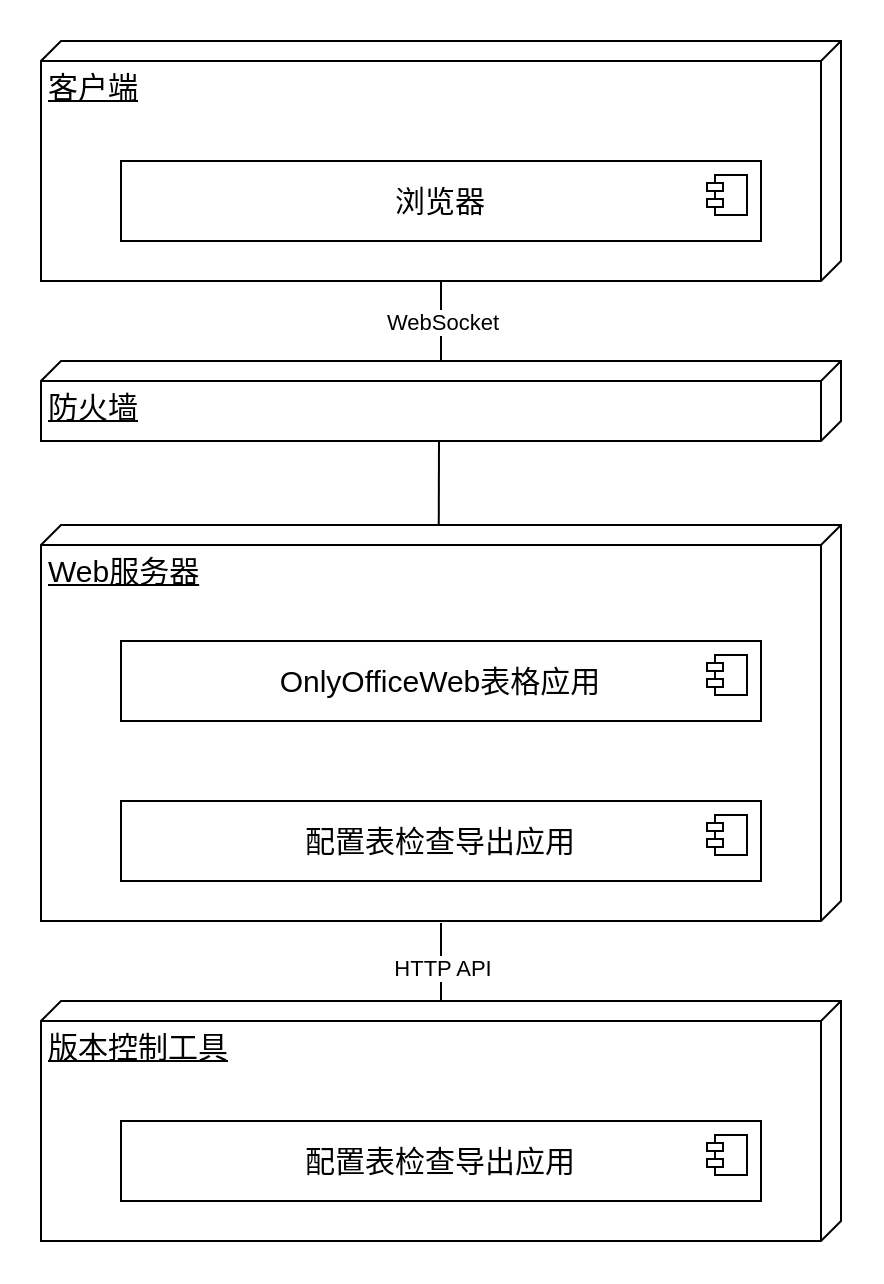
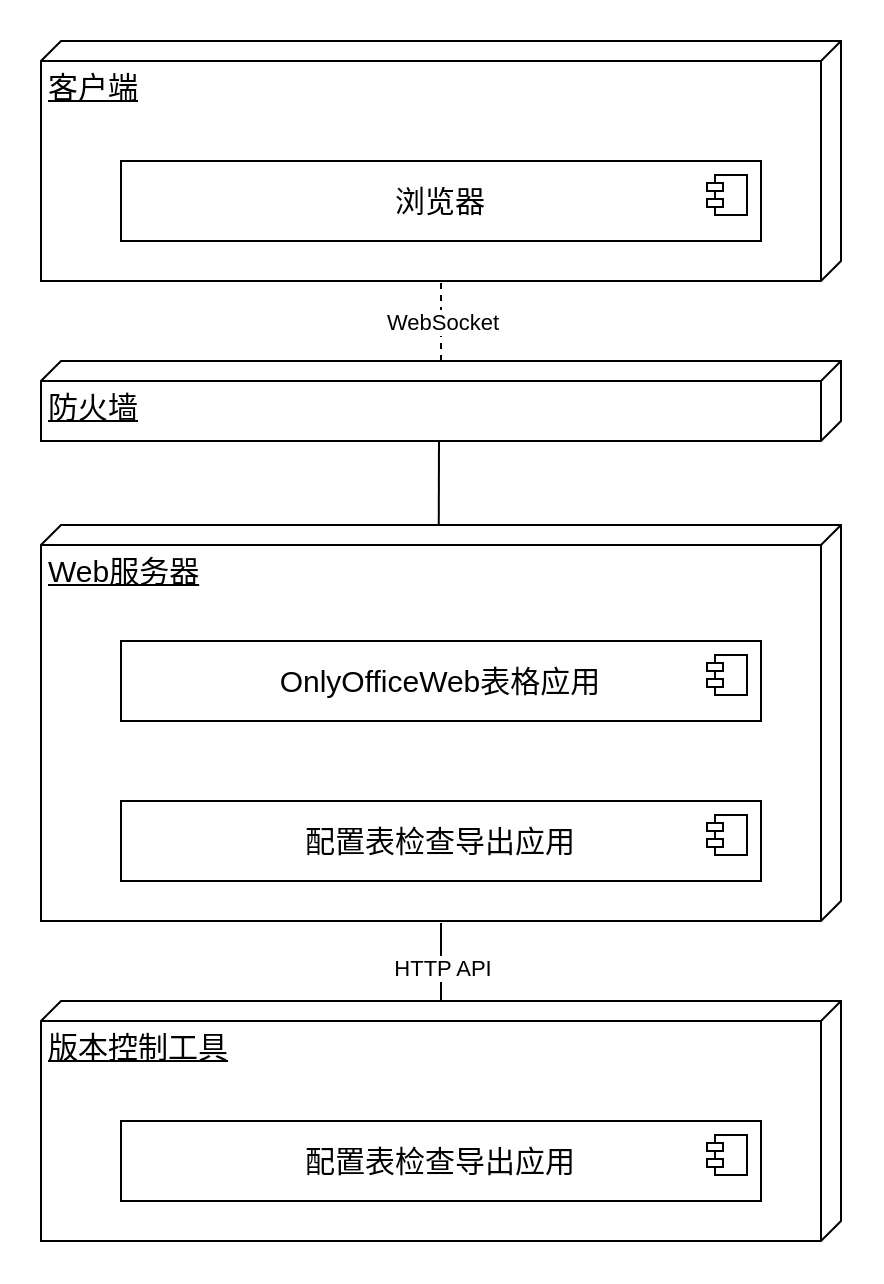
  <mxCell id="0" />
  <mxCell id="1" parent="0" />
  <mxCell id="2" style="rounded=0;orthogonalLoop=1;jettySize=auto;html=1;entryX=0.258;entryY=0.5;entryDx=0;entryDy=0;entryPerimeter=0;fontSize=15;" edge="1" parent="1" target="14"><mxGeometry relative="1" as="geometry"><mxPoint x="220" y="461" as="sourcePoint" /><Array as="points"><mxPoint x="220" y="470" /></Array></mxGeometry></mxCell>
  <mxCell id="3" value="HTTP API" style="edgeLabel;html=1;align=center;verticalAlign=middle;resizable=0;points=[];" vertex="1" connectable="0" parent="2"><mxGeometry x="-0.371" relative="1" as="geometry"><mxPoint as="offset" /></mxGeometry></mxCell>
  <mxCell id="4" style="rounded=0;orthogonalLoop=1;jettySize=auto;html=1;exitX=0;exitY=0;exitDx=40;exitDy=205;exitPerimeter=0;entryX=0.141;entryY=0.513;entryDx=0;entryDy=0;entryPerimeter=0;fontSize=15;" edge="1" parent="1"><mxGeometry relative="1" as="geometry"><mxPoint x="219" y="220" as="sourcePoint" /><mxPoint x="218.8" y="289.918" as="targetPoint" /></mxGeometry></mxCell>
  <mxCell id="5" value="Web服务器" style="verticalAlign=top;align=left;spacingTop=8;spacingLeft=2;spacingRight=12;shape=cube;size=10;direction=south;fontStyle=4;html=1;whiteSpace=wrap;fontSize=15;" vertex="1" parent="1"><mxGeometry x="20" y="262" width="400" height="198" as="geometry" /></mxCell>
- <mxCell id="6" value="" style="edgeStyle=orthogonalEdgeStyle;rounded=0;orthogonalLoop=1;jettySize=auto;html=1;fontSize=15;" edge="1" parent="1" source="8" target="12"><mxGeometry relative="1" as="geometry" /></mxCell>
+ <mxCell id="6" value="" style="edgeStyle=orthogonalEdgeStyle;rounded=0;orthogonalLoop=1;jettySize=auto;html=1;fontSize=15;dashed=1;" edge="1" parent="1" source="8" target="12"><mxGeometry relative="1" as="geometry" /></mxCell>
  <mxCell id="7" value="WebSocket" style="edgeLabel;html=1;align=center;verticalAlign=middle;resizable=0;points=[];" vertex="1" connectable="0" parent="6"><mxGeometry x="-0.333" relative="1" as="geometry"><mxPoint as="offset" /></mxGeometry></mxCell>
  <mxCell id="8" value="防火墙" style="verticalAlign=top;align=left;spacingTop=8;spacingLeft=2;spacingRight=12;shape=cube;size=10;direction=south;fontStyle=4;html=1;whiteSpace=wrap;fontSize=15;" vertex="1" parent="1"><mxGeometry x="20" y="180" width="400" height="40" as="geometry" /></mxCell>
  <mxCell id="9" value="OnlyOfficeWeb表格应用" style="html=1;dropTarget=0;whiteSpace=wrap;fontSize=15;" vertex="1" parent="1"><mxGeometry x="60" y="320" width="320" height="40" as="geometry" /></mxCell>
  <mxCell id="10" value="" style="shape=module;jettyWidth=8;jettyHeight=4;fontSize=15;" vertex="1" parent="9"><mxGeometry x="1" width="20" height="20" relative="1" as="geometry"><mxPoint x="-27" y="7" as="offset" /></mxGeometry></mxCell>
  <mxCell id="11" value="客户端" style="verticalAlign=top;align=left;spacingTop=8;spacingLeft=2;spacingRight=12;shape=cube;size=10;direction=south;fontStyle=4;html=1;whiteSpace=wrap;fontSize=15;" vertex="1" parent="1"><mxGeometry x="20" y="20" width="400" height="120" as="geometry" /></mxCell>
  <mxCell id="12" value="浏览器" style="html=1;dropTarget=0;whiteSpace=wrap;fontSize=15;" vertex="1" parent="1"><mxGeometry x="60" y="80" width="320" height="40" as="geometry" /></mxCell>
  <mxCell id="13" value="" style="shape=module;jettyWidth=8;jettyHeight=4;fontSize=15;" vertex="1" parent="12"><mxGeometry x="1" width="20" height="20" relative="1" as="geometry"><mxPoint x="-27" y="7" as="offset" /></mxGeometry></mxCell>
  <mxCell id="14" value="版本控制工具" style="verticalAlign=top;align=left;spacingTop=8;spacingLeft=2;spacingRight=12;shape=cube;size=10;direction=south;fontStyle=4;html=1;whiteSpace=wrap;fontSize=15;" vertex="1" parent="1"><mxGeometry x="20" y="500" width="400" height="120" as="geometry" /></mxCell>
  <mxCell id="15" value="配置表检查导出应用" style="html=1;dropTarget=0;whiteSpace=wrap;fontSize=15;" vertex="1" parent="1"><mxGeometry x="60" y="560" width="320" height="40" as="geometry" /></mxCell>
  <mxCell id="16" value="" style="shape=module;jettyWidth=8;jettyHeight=4;fontSize=15;" vertex="1" parent="15"><mxGeometry x="1" width="20" height="20" relative="1" as="geometry"><mxPoint x="-27" y="7" as="offset" /></mxGeometry></mxCell>
  <mxCell id="17" value="配置表检查导出应用" style="html=1;dropTarget=0;whiteSpace=wrap;fontSize=15;" vertex="1" parent="1"><mxGeometry x="60" y="400" width="320" height="40" as="geometry" /></mxCell>
  <mxCell id="18" value="" style="shape=module;jettyWidth=8;jettyHeight=4;fontSize=15;" vertex="1" parent="17"><mxGeometry x="1" width="20" height="20" relative="1" as="geometry"><mxPoint x="-27" y="7" as="offset" /></mxGeometry></mxCell>
